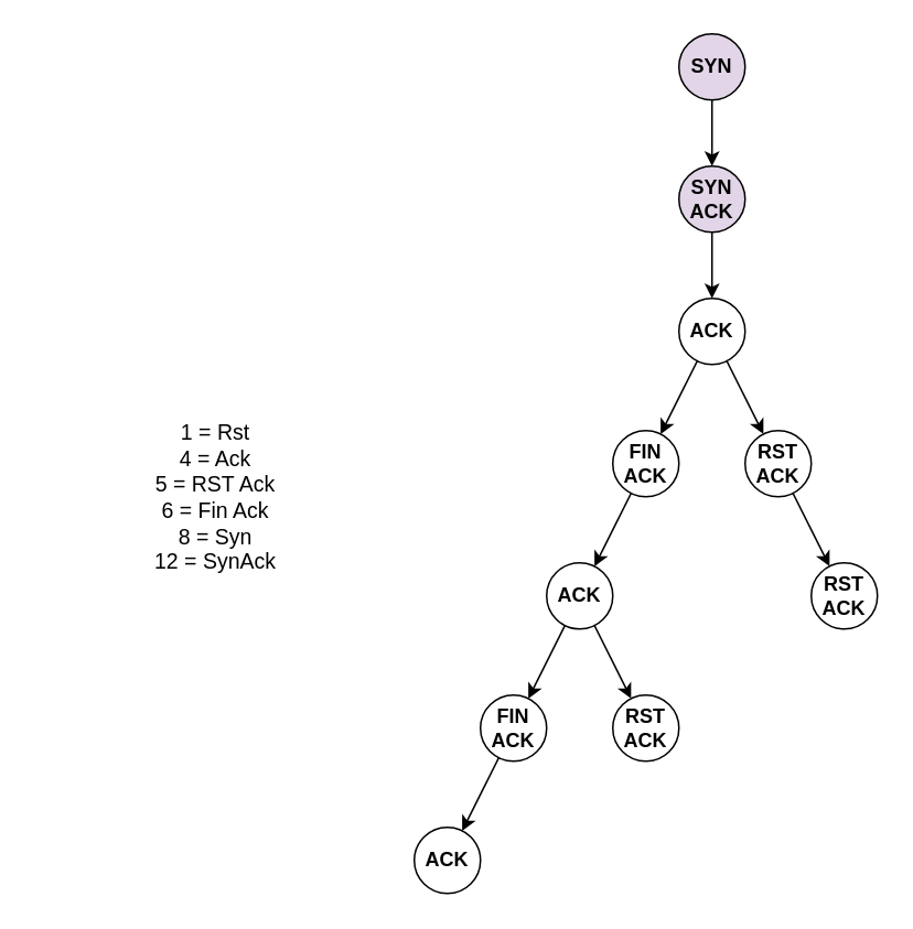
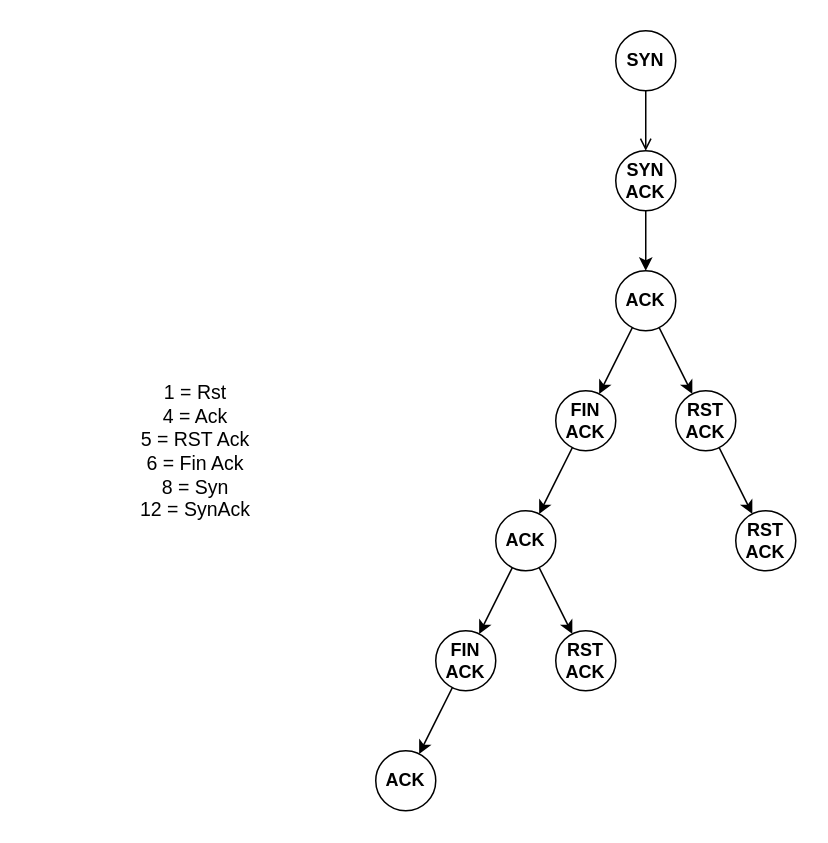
  <mxCell id="0" />
  <mxCell id="1" parent="0" />
- <mxCell id="2" value="" style="edgeStyle=none;rounded=0;orthogonalLoop=1;jettySize=auto;html=1;fontStyle=1;fontSize=12;" edge="1" parent="1" source="3" target="5"><mxGeometry relative="1" as="geometry" /></mxCell>
- <mxCell id="3" value="&lt;span style=&quot;font-size: 12px;&quot;&gt;&lt;font style=&quot;font-size: 12px;&quot;&gt;SYN&lt;/font&gt;&lt;/span&gt;" style="ellipse;whiteSpace=wrap;html=1;aspect=fixed;fontStyle=1;fontSize=12;fillColor=#e1d5e7;" vertex="1" parent="1"><mxGeometry x="410" y="20" width="40" height="40" as="geometry" /></mxCell>
+ <mxCell id="2" value="" style="edgeStyle=none;rounded=0;orthogonalLoop=1;jettySize=auto;html=1;fontStyle=1;fontSize=12;endArrow=open;" edge="1" parent="1" source="3" target="5"><mxGeometry relative="1" as="geometry" /></mxCell>
+ <mxCell id="3" value="&lt;span style=&quot;font-size: 12px;&quot;&gt;&lt;font style=&quot;font-size: 12px;&quot;&gt;SYN&lt;/font&gt;&lt;/span&gt;" style="ellipse;whiteSpace=wrap;html=1;aspect=fixed;fontStyle=1;fontSize=12;" vertex="1" parent="1"><mxGeometry x="410" y="20" width="40" height="40" as="geometry" /></mxCell>
  <mxCell id="4" value="" style="edgeStyle=none;rounded=0;orthogonalLoop=1;jettySize=auto;html=1;fontStyle=1;fontSize=12;" edge="1" parent="1" source="5" target="8"><mxGeometry relative="1" as="geometry" /></mxCell>
- <mxCell id="5" value="&lt;font style=&quot;font-size: 12px;&quot;&gt;&lt;span style=&quot;font-size: 12px;&quot;&gt;SYN&lt;br style=&quot;font-size: 12px;&quot;&gt;ACK&lt;br style=&quot;font-size: 12px;&quot;&gt;&lt;/span&gt;&lt;/font&gt;" style="ellipse;whiteSpace=wrap;html=1;aspect=fixed;fontStyle=1;fontSize=12;fillColor=#e1d5e7;" vertex="1" parent="1"><mxGeometry x="410" y="100" width="40" height="40" as="geometry" /></mxCell>
+ <mxCell id="5" value="&lt;font style=&quot;font-size: 12px;&quot;&gt;&lt;span style=&quot;font-size: 12px;&quot;&gt;SYN&lt;br style=&quot;font-size: 12px;&quot;&gt;ACK&lt;br style=&quot;font-size: 12px;&quot;&gt;&lt;/span&gt;&lt;/font&gt;" style="ellipse;whiteSpace=wrap;html=1;aspect=fixed;fontStyle=1;fontSize=12;" vertex="1" parent="1"><mxGeometry x="410" y="100" width="40" height="40" as="geometry" /></mxCell>
  <mxCell id="6" value="" style="edgeStyle=none;rounded=0;orthogonalLoop=1;jettySize=auto;html=1;fontStyle=1;fontSize=12;" edge="1" parent="1" source="8" target="13"><mxGeometry relative="1" as="geometry" /></mxCell>
  <mxCell id="7" value="" style="edgeStyle=none;rounded=0;orthogonalLoop=1;jettySize=auto;html=1;fontSize=12;" edge="1" parent="1" source="8" target="10"><mxGeometry relative="1" as="geometry" /></mxCell>
  <mxCell id="8" value="&lt;span style=&quot;font-size: 12px;&quot;&gt;&lt;font style=&quot;font-size: 12px;&quot;&gt;ACK&lt;/font&gt;&lt;/span&gt;" style="ellipse;whiteSpace=wrap;html=1;aspect=fixed;fontStyle=1;fontSize=12;" vertex="1" parent="1"><mxGeometry x="410" y="180" width="40" height="40" as="geometry" /></mxCell>
  <mxCell id="9" value="" style="edgeStyle=none;rounded=0;orthogonalLoop=1;jettySize=auto;html=1;fontSize=12;" edge="1" parent="1" source="10" target="11"><mxGeometry relative="1" as="geometry" /></mxCell>
  <mxCell id="10" value="&lt;span style=&quot;font-size: 12px&quot;&gt;&lt;font style=&quot;font-size: 12px&quot;&gt;RST&lt;br&gt;ACK&lt;/font&gt;&lt;/span&gt;" style="ellipse;whiteSpace=wrap;html=1;aspect=fixed;fontStyle=1;fontSize=12;" vertex="1" parent="1"><mxGeometry x="450" y="260" width="40" height="40" as="geometry" /></mxCell>
  <mxCell id="11" value="&lt;span style=&quot;font-size: 12px&quot;&gt;&lt;font style=&quot;font-size: 12px&quot;&gt;RST&lt;br&gt;ACK&lt;/font&gt;&lt;/span&gt;" style="ellipse;whiteSpace=wrap;html=1;aspect=fixed;fontStyle=1;fontSize=12;" vertex="1" parent="1"><mxGeometry x="490" y="340" width="40" height="40" as="geometry" /></mxCell>
  <mxCell id="12" value="" style="edgeStyle=none;rounded=0;orthogonalLoop=1;jettySize=auto;html=1;fontSize=12;" edge="1" parent="1" source="13" target="16"><mxGeometry relative="1" as="geometry" /></mxCell>
  <mxCell id="13" value="FIN&lt;br style=&quot;font-size: 12px;&quot;&gt;ACK&lt;br style=&quot;font-size: 12px;&quot;&gt;" style="ellipse;whiteSpace=wrap;html=1;aspect=fixed;fontStyle=1;fontSize=12;" vertex="1" parent="1"><mxGeometry x="370" y="260" width="40" height="40" as="geometry" /></mxCell>
  <mxCell id="14" value="" style="edgeStyle=none;rounded=0;orthogonalLoop=1;jettySize=auto;html=1;fontSize=12;" edge="1" parent="1" source="16" target="19"><mxGeometry relative="1" as="geometry" /></mxCell>
  <mxCell id="15" value="" style="edgeStyle=none;rounded=0;orthogonalLoop=1;jettySize=auto;html=1;fontSize=12;" edge="1" parent="1" source="16" target="17"><mxGeometry relative="1" as="geometry" /></mxCell>
  <mxCell id="16" value="ACK&lt;br style=&quot;font-size: 12px;&quot;&gt;" style="ellipse;whiteSpace=wrap;html=1;aspect=fixed;fontStyle=1;fontSize=12;" vertex="1" parent="1"><mxGeometry x="330" y="340" width="40" height="40" as="geometry" /></mxCell>
  <mxCell id="17" value="RST&lt;br&gt;ACK&lt;br style=&quot;font-size: 12px&quot;&gt;" style="ellipse;whiteSpace=wrap;html=1;aspect=fixed;fontStyle=1;fontSize=12;" vertex="1" parent="1"><mxGeometry x="370" y="420" width="40" height="40" as="geometry" /></mxCell>
  <mxCell id="18" value="" style="edgeStyle=none;rounded=0;orthogonalLoop=1;jettySize=auto;html=1;fontSize=12;" edge="1" parent="1" source="19" target="20"><mxGeometry relative="1" as="geometry" /></mxCell>
  <mxCell id="19" value="FIN&lt;br&gt;ACK&lt;br style=&quot;font-size: 12px&quot;&gt;" style="ellipse;whiteSpace=wrap;html=1;aspect=fixed;fontStyle=1;fontSize=12;" vertex="1" parent="1"><mxGeometry x="290" y="420" width="40" height="40" as="geometry" /></mxCell>
  <mxCell id="20" value="ACK&lt;br style=&quot;font-size: 12px&quot;&gt;" style="ellipse;whiteSpace=wrap;html=1;aspect=fixed;fontStyle=1;fontSize=12;" vertex="1" parent="1"><mxGeometry x="250" y="500" width="40" height="40" as="geometry" /></mxCell>
  <mxCell id="21" value="&lt;br&gt;&lt;font style=&quot;font-size: 13px&quot;&gt;1 = Rst&lt;br&gt;4 = Ack&lt;br&gt;5 = RST Ack&lt;br&gt;6 = Fin Ack&lt;br&gt;8 = Syn&lt;br&gt;12 = SynAck&lt;/font&gt;&lt;br&gt;" style="text;html=1;strokeColor=none;fillColor=none;align=center;verticalAlign=middle;whiteSpace=wrap;rounded=0;fontSize=9;" vertex="1" parent="1"><mxGeometry x="20" y="110" width="220" height="370" as="geometry" /></mxCell>
